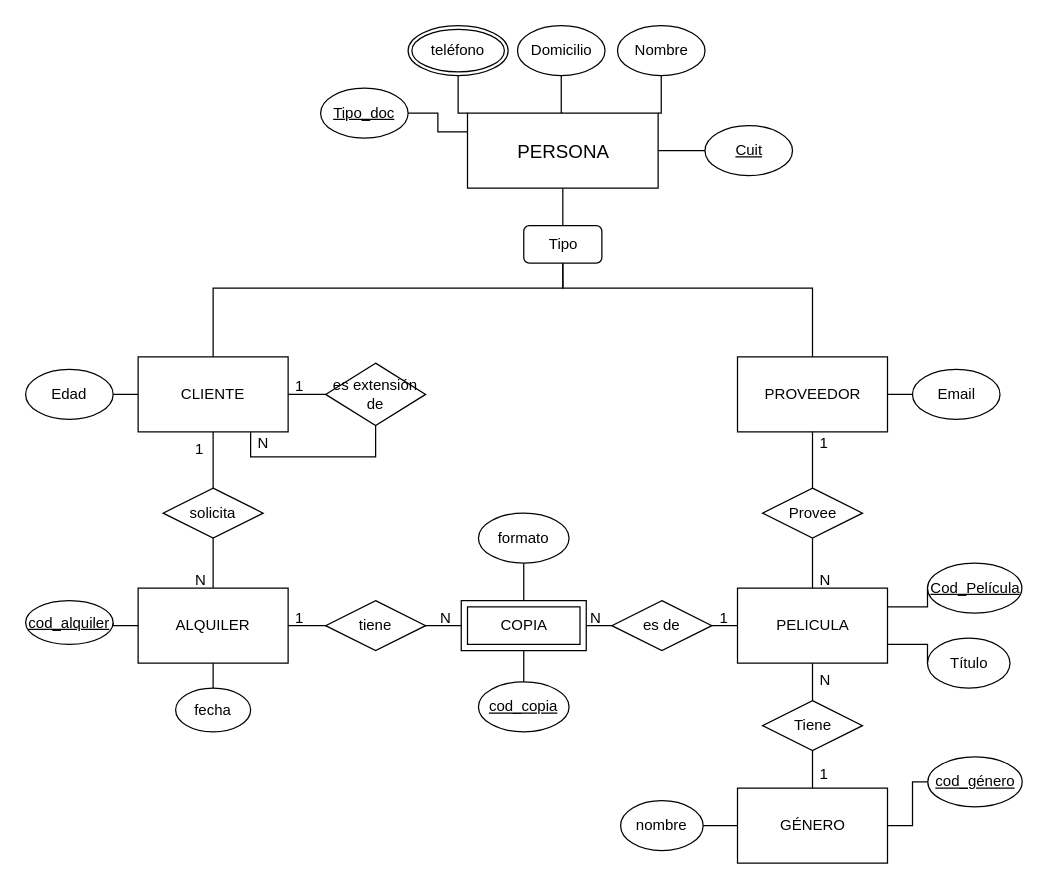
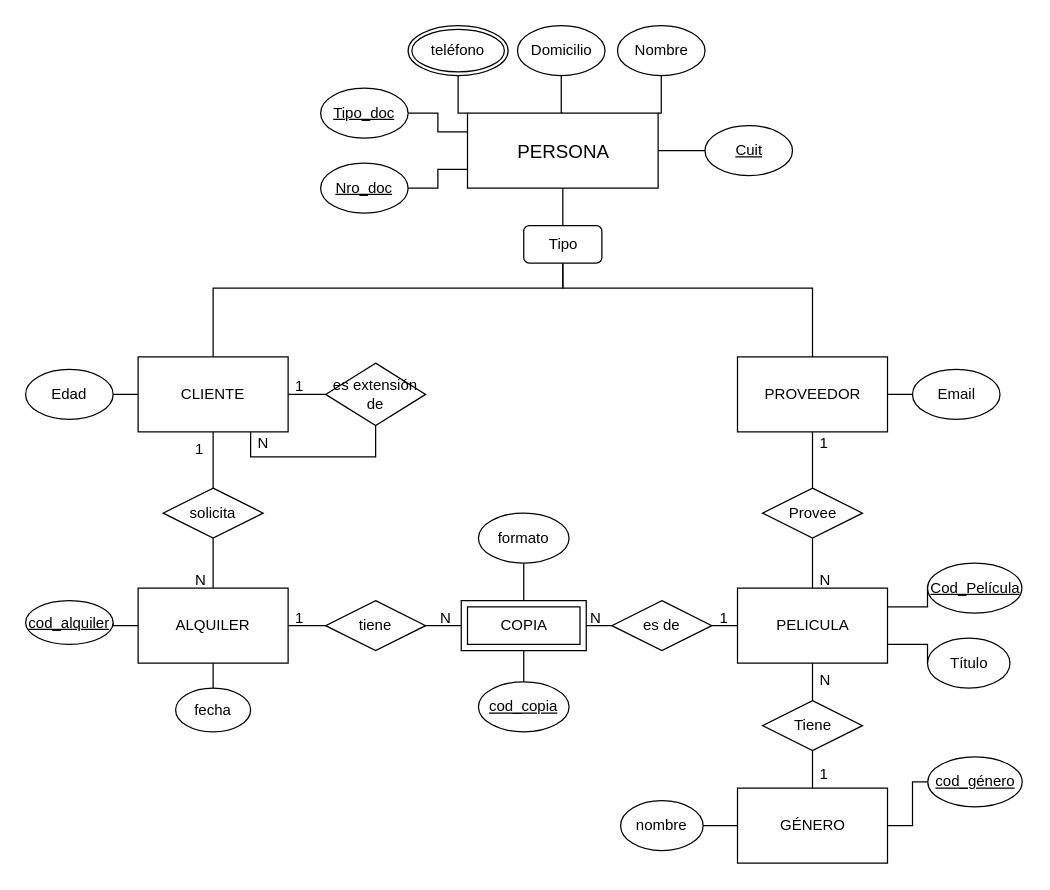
  <mxCell id="0" />
  <mxCell id="1" parent="0" />
  <mxCell id="2" style="edgeStyle=orthogonalEdgeStyle;rounded=0;orthogonalLoop=1;jettySize=auto;html=1;exitX=0.5;exitY=0;exitDx=0;exitDy=0;entryX=0.5;entryY=1;entryDx=0;entryDy=0;labelBackgroundColor=#00FF3C;fontColor=#030303;strokeWidth=1;endArrow=none;endFill=0;" parent="1" source="8" target="17" edge="1"><mxGeometry relative="1" as="geometry" /></mxCell>
  <mxCell id="3" style="edgeStyle=orthogonalEdgeStyle;rounded=0;orthogonalLoop=1;jettySize=auto;html=1;exitX=1;exitY=0;exitDx=0;exitDy=0;entryX=0.5;entryY=1;entryDx=0;entryDy=0;labelBackgroundColor=#00FF3C;fontColor=#030303;strokeWidth=1;endArrow=none;endFill=0;" parent="1" source="8" target="16" edge="1"><mxGeometry relative="1" as="geometry" /></mxCell>
  <mxCell id="4" style="edgeStyle=orthogonalEdgeStyle;rounded=0;orthogonalLoop=1;jettySize=auto;html=1;exitX=0;exitY=0;exitDx=0;exitDy=0;entryX=0.5;entryY=1;entryDx=0;entryDy=0;endArrow=none;endFill=0;" edge="1" parent="1" source="8" target="58"><mxGeometry relative="1" as="geometry" /></mxCell>
+ <mxCell id="5" style="edgeStyle=orthogonalEdgeStyle;rounded=0;orthogonalLoop=1;jettySize=auto;html=1;exitX=0;exitY=0.75;exitDx=0;exitDy=0;entryX=1;entryY=0.5;entryDx=0;entryDy=0;endArrow=none;endFill=0;" edge="1" parent="1" source="8" target="25"><mxGeometry relative="1" as="geometry" /></mxCell>
  <mxCell id="6" style="edgeStyle=orthogonalEdgeStyle;rounded=0;orthogonalLoop=1;jettySize=auto;html=1;exitX=0;exitY=0.25;exitDx=0;exitDy=0;entryX=1;entryY=0.5;entryDx=0;entryDy=0;endArrow=none;endFill=0;" edge="1" parent="1" source="8" target="53"><mxGeometry relative="1" as="geometry" /></mxCell>
  <mxCell id="7" style="edgeStyle=orthogonalEdgeStyle;rounded=0;orthogonalLoop=1;jettySize=auto;html=1;exitX=1;exitY=0.5;exitDx=0;exitDy=0;entryX=0;entryY=0.5;entryDx=0;entryDy=0;endArrow=none;endFill=0;" edge="1" parent="1" source="8" target="26"><mxGeometry relative="1" as="geometry" /></mxCell>
  <mxCell id="8" value="&lt;font style=&quot;font-size: 15px&quot;&gt;PERSONA&lt;/font&gt;" style="rounded=0;whiteSpace=wrap;html=1;" parent="1" vertex="1"><mxGeometry x="373.5" y="90" width="152.5" height="60" as="geometry" /></mxCell>
  <mxCell id="9" style="edgeStyle=orthogonalEdgeStyle;rounded=0;orthogonalLoop=1;jettySize=auto;html=1;exitX=1;exitY=0.5;exitDx=0;exitDy=0;entryX=0;entryY=0.5;entryDx=0;entryDy=0;endArrow=none;endFill=0;" parent="1" source="13" target="29" edge="1"><mxGeometry relative="1" as="geometry" /></mxCell>
  <mxCell id="10" style="edgeStyle=orthogonalEdgeStyle;rounded=0;orthogonalLoop=1;jettySize=auto;html=1;exitX=0.75;exitY=1;exitDx=0;exitDy=0;entryX=0.5;entryY=1;entryDx=0;entryDy=0;endArrow=none;endFill=0;" parent="1" source="13" target="29" edge="1"><mxGeometry relative="1" as="geometry" /></mxCell>
  <mxCell id="11" style="edgeStyle=orthogonalEdgeStyle;rounded=0;orthogonalLoop=1;jettySize=auto;html=1;exitX=0;exitY=0.5;exitDx=0;exitDy=0;entryX=1;entryY=0.5;entryDx=0;entryDy=0;endArrow=none;endFill=0;" edge="1" parent="1" source="13" target="28"><mxGeometry relative="1" as="geometry" /></mxCell>
  <mxCell id="12" style="edgeStyle=orthogonalEdgeStyle;rounded=0;orthogonalLoop=1;jettySize=auto;html=1;exitX=0.5;exitY=1;exitDx=0;exitDy=0;entryX=0.5;entryY=0;entryDx=0;entryDy=0;endArrow=none;endFill=0;" edge="1" parent="1" source="13" target="67"><mxGeometry relative="1" as="geometry" /></mxCell>
  <mxCell id="13" value="CLIENTE" style="rounded=0;whiteSpace=wrap;html=1;strokeWidth=1;" parent="1" vertex="1"><mxGeometry x="110" y="285" width="120" height="60" as="geometry" /></mxCell>
  <mxCell id="14" style="edgeStyle=orthogonalEdgeStyle;rounded=0;orthogonalLoop=1;jettySize=auto;html=1;exitX=1;exitY=0.5;exitDx=0;exitDy=0;entryX=0;entryY=0.5;entryDx=0;entryDy=0;endArrow=none;endFill=0;" edge="1" parent="1" source="15" target="27"><mxGeometry relative="1" as="geometry" /></mxCell>
  <mxCell id="15" value="PROVEEDOR" style="rounded=0;whiteSpace=wrap;html=1;strokeWidth=1;" parent="1" vertex="1"><mxGeometry x="589.5" y="285" width="120" height="60" as="geometry" /></mxCell>
  <mxCell id="16" value="Nombre" style="ellipse;whiteSpace=wrap;html=1;strokeWidth=1;" parent="1" vertex="1"><mxGeometry x="493.5" y="20" width="70" height="40" as="geometry" /></mxCell>
  <mxCell id="17" value="Domicilio" style="ellipse;whiteSpace=wrap;html=1;strokeWidth=1;" parent="1" vertex="1"><mxGeometry x="413.5" y="20" width="70" height="40" as="geometry" /></mxCell>
  <mxCell id="18" style="edgeStyle=orthogonalEdgeStyle;rounded=0;orthogonalLoop=1;jettySize=auto;html=1;exitX=0.5;exitY=1;exitDx=0;exitDy=0;" parent="1" edge="1"><mxGeometry relative="1" as="geometry"><mxPoint x="40" y="350" as="sourcePoint" /><mxPoint x="40" y="350" as="targetPoint" /></mxGeometry></mxCell>
  <mxCell id="19" style="edgeStyle=orthogonalEdgeStyle;rounded=0;orthogonalLoop=1;jettySize=auto;html=1;exitX=1;exitY=0.75;exitDx=0;exitDy=0;entryX=0;entryY=0.5;entryDx=0;entryDy=0;endArrow=none;endFill=0;" parent="1" source="22" target="23" edge="1"><mxGeometry relative="1" as="geometry" /></mxCell>
  <mxCell id="20" style="edgeStyle=orthogonalEdgeStyle;rounded=0;orthogonalLoop=1;jettySize=auto;html=1;exitX=1;exitY=0.25;exitDx=0;exitDy=0;entryX=0;entryY=0.5;entryDx=0;entryDy=0;endArrow=none;endFill=0;" parent="1" source="22" target="24" edge="1"><mxGeometry relative="1" as="geometry" /></mxCell>
  <mxCell id="21" style="edgeStyle=orthogonalEdgeStyle;rounded=0;orthogonalLoop=1;jettySize=auto;html=1;exitX=0.5;exitY=1;exitDx=0;exitDy=0;entryX=0.5;entryY=0;entryDx=0;entryDy=0;endArrow=none;endFill=0;" parent="1" source="22" target="44" edge="1"><mxGeometry relative="1" as="geometry" /></mxCell>
  <mxCell id="22" value="&lt;font color=&quot;#030303&quot;&gt;PELICULA&lt;/font&gt;" style="rounded=0;whiteSpace=wrap;html=1;fontColor=#19FF47;strokeWidth=1;" parent="1" vertex="1"><mxGeometry x="589.5" y="470" width="120" height="60" as="geometry" /></mxCell>
  <mxCell id="23" value="Título" style="ellipse;whiteSpace=wrap;html=1;strokeWidth=1;fontColor=#030303;" parent="1" vertex="1"><mxGeometry x="741.5" y="510" width="66" height="40" as="geometry" /></mxCell>
  <mxCell id="24" value="&lt;u&gt;Cod_Película&lt;/u&gt;" style="ellipse;whiteSpace=wrap;html=1;strokeWidth=1;fontColor=#030303;" parent="1" vertex="1"><mxGeometry x="741.5" y="450" width="75.5" height="40" as="geometry" /></mxCell>
+ <mxCell id="25" value="&lt;u&gt;Nro_doc&lt;/u&gt;" style="ellipse;whiteSpace=wrap;html=1;strokeWidth=1;" parent="1" vertex="1"><mxGeometry x="256" y="130" width="70" height="40" as="geometry" /></mxCell>
  <mxCell id="26" value="&lt;u&gt;Cuit&lt;/u&gt;" style="ellipse;whiteSpace=wrap;html=1;strokeWidth=1;" parent="1" vertex="1"><mxGeometry x="563.5" y="100" width="70" height="40" as="geometry" /></mxCell>
  <mxCell id="27" value="Email" style="ellipse;whiteSpace=wrap;html=1;strokeWidth=1;" parent="1" vertex="1"><mxGeometry x="729.5" y="295" width="70" height="40" as="geometry" /></mxCell>
  <mxCell id="28" value="Edad" style="ellipse;whiteSpace=wrap;html=1;strokeWidth=1;" parent="1" vertex="1"><mxGeometry x="20" y="295" width="70" height="40" as="geometry" /></mxCell>
  <mxCell id="29" value="es extensión de" style="shape=rhombus;perimeter=rhombusPerimeter;whiteSpace=wrap;html=1;align=center;" parent="1" vertex="1"><mxGeometry x="260" y="290" width="80" height="50" as="geometry" /></mxCell>
  <mxCell id="30" style="edgeStyle=orthogonalEdgeStyle;rounded=0;orthogonalLoop=1;jettySize=auto;html=1;exitX=0.5;exitY=1;exitDx=0;exitDy=0;entryX=0.5;entryY=0;entryDx=0;entryDy=0;endArrow=none;endFill=0;" parent="1" source="32" target="22" edge="1"><mxGeometry relative="1" as="geometry" /></mxCell>
  <mxCell id="31" style="edgeStyle=orthogonalEdgeStyle;rounded=0;orthogonalLoop=1;jettySize=auto;html=1;exitX=0.5;exitY=0;exitDx=0;exitDy=0;entryX=0.5;entryY=1;entryDx=0;entryDy=0;endArrow=none;endFill=0;" parent="1" source="32" target="15" edge="1"><mxGeometry relative="1" as="geometry" /></mxCell>
  <mxCell id="32" value="Provee" style="shape=rhombus;perimeter=rhombusPerimeter;whiteSpace=wrap;html=1;align=center;" parent="1" vertex="1"><mxGeometry x="609.5" y="390" width="80" height="40" as="geometry" /></mxCell>
  <mxCell id="33" value="1" style="text;strokeColor=none;fillColor=none;spacingLeft=4;spacingRight=4;overflow=hidden;rotatable=0;points=[[0,0.5],[1,0.5]];portConstraint=eastwest;fontSize=12;" parent="1" vertex="1"><mxGeometry x="649.5" y="340" width="40" height="30" as="geometry" /></mxCell>
  <mxCell id="34" value="N" style="text;strokeColor=none;fillColor=none;spacingLeft=4;spacingRight=4;overflow=hidden;rotatable=0;points=[[0,0.5],[1,0.5]];portConstraint=eastwest;fontSize=12;" parent="1" vertex="1"><mxGeometry x="649.5" y="450" width="40" height="30" as="geometry" /></mxCell>
  <mxCell id="35" value="1" style="text;strokeColor=none;fillColor=none;spacingLeft=4;spacingRight=4;overflow=hidden;rotatable=0;points=[[0,0.5],[1,0.5]];portConstraint=eastwest;fontSize=12;" parent="1" vertex="1"><mxGeometry x="230" y="295" width="40" height="30" as="geometry" /></mxCell>
  <mxCell id="36" value="N" style="text;strokeColor=none;fillColor=none;spacingLeft=4;spacingRight=4;overflow=hidden;rotatable=0;points=[[0,0.5],[1,0.5]];portConstraint=eastwest;fontSize=12;" parent="1" vertex="1"><mxGeometry x="200" y="340" width="40" height="30" as="geometry" /></mxCell>
  <mxCell id="37" style="edgeStyle=orthogonalEdgeStyle;rounded=0;orthogonalLoop=1;jettySize=auto;html=1;exitX=1;exitY=0.5;exitDx=0;exitDy=0;entryX=0;entryY=0.5;entryDx=0;entryDy=0;endArrow=none;endFill=0;startArrow=none;" parent="1" source="50" target="22" edge="1"><mxGeometry relative="1" as="geometry" /></mxCell>
  <mxCell id="38" value="1" style="text;strokeColor=none;fillColor=none;spacingLeft=4;spacingRight=4;overflow=hidden;rotatable=0;points=[[0,0.5],[1,0.5]];portConstraint=eastwest;fontSize=12;" parent="1" vertex="1"><mxGeometry x="569.5" y="480" width="40" height="30" as="geometry" /></mxCell>
  <mxCell id="39" value="N" style="text;strokeColor=none;fillColor=none;spacingLeft=4;spacingRight=4;overflow=hidden;rotatable=0;points=[[0,0.5],[1,0.5]];portConstraint=eastwest;fontSize=12;" parent="1" vertex="1"><mxGeometry x="150" y="450" width="40" height="30" as="geometry" /></mxCell>
  <mxCell id="40" style="edgeStyle=orthogonalEdgeStyle;rounded=0;orthogonalLoop=1;jettySize=auto;html=1;exitX=1;exitY=0.5;exitDx=0;exitDy=0;entryX=0;entryY=0.5;entryDx=0;entryDy=0;endArrow=none;endFill=0;" parent="1" source="42" target="45" edge="1"><mxGeometry relative="1" as="geometry" /></mxCell>
  <mxCell id="41" style="edgeStyle=orthogonalEdgeStyle;rounded=0;orthogonalLoop=1;jettySize=auto;html=1;exitX=0;exitY=0.5;exitDx=0;exitDy=0;entryX=1;entryY=0.5;entryDx=0;entryDy=0;endArrow=none;endFill=0;" parent="1" source="42" target="48" edge="1"><mxGeometry relative="1" as="geometry" /></mxCell>
  <mxCell id="42" value="GÉNERO" style="rounded=0;whiteSpace=wrap;html=1;" parent="1" vertex="1"><mxGeometry x="589.5" y="630" width="120" height="60" as="geometry" /></mxCell>
  <mxCell id="43" style="edgeStyle=orthogonalEdgeStyle;rounded=0;orthogonalLoop=1;jettySize=auto;html=1;exitX=0.5;exitY=1;exitDx=0;exitDy=0;entryX=0.5;entryY=0;entryDx=0;entryDy=0;endArrow=none;endFill=0;" parent="1" source="44" target="42" edge="1"><mxGeometry relative="1" as="geometry" /></mxCell>
  <mxCell id="44" value="Tiene" style="shape=rhombus;perimeter=rhombusPerimeter;whiteSpace=wrap;html=1;align=center;" parent="1" vertex="1"><mxGeometry x="609.5" y="560" width="80" height="40" as="geometry" /></mxCell>
  <mxCell id="45" value="&lt;u&gt;cod_género&lt;/u&gt;" style="ellipse;whiteSpace=wrap;html=1;strokeWidth=1;fontColor=#030303;" parent="1" vertex="1"><mxGeometry x="741.75" y="605" width="75.5" height="40" as="geometry" /></mxCell>
  <mxCell id="46" value="N" style="text;strokeColor=none;fillColor=none;spacingLeft=4;spacingRight=4;overflow=hidden;rotatable=0;points=[[0,0.5],[1,0.5]];portConstraint=eastwest;fontSize=12;" parent="1" vertex="1"><mxGeometry x="649.5" y="530" width="40" height="30" as="geometry" /></mxCell>
  <mxCell id="47" value="1" style="text;strokeColor=none;fillColor=none;spacingLeft=4;spacingRight=4;overflow=hidden;rotatable=0;points=[[0,0.5],[1,0.5]];portConstraint=eastwest;fontSize=12;" parent="1" vertex="1"><mxGeometry x="649.5" y="605" width="40" height="30" as="geometry" /></mxCell>
  <mxCell id="48" value="nombre" style="ellipse;whiteSpace=wrap;html=1;strokeWidth=1;fontColor=#030303;" parent="1" vertex="1"><mxGeometry x="496" y="640" width="66" height="40" as="geometry" /></mxCell>
  <mxCell id="49" value="COPIA" style="shape=ext;margin=3;double=1;whiteSpace=wrap;html=1;align=center;" parent="1" vertex="1"><mxGeometry x="368.5" y="480" width="100" height="40" as="geometry" /></mxCell>
  <mxCell id="50" value="es de" style="shape=rhombus;perimeter=rhombusPerimeter;whiteSpace=wrap;html=1;align=center;" parent="1" vertex="1"><mxGeometry x="489" y="480" width="80" height="40" as="geometry" /></mxCell>
  <mxCell id="51" value="" style="edgeStyle=orthogonalEdgeStyle;rounded=0;orthogonalLoop=1;jettySize=auto;html=1;exitX=1;exitY=0.5;exitDx=0;exitDy=0;entryX=0;entryY=0.5;entryDx=0;entryDy=0;endArrow=none;endFill=0;startArrow=none;" parent="1" source="49" target="50" edge="1"><mxGeometry relative="1" as="geometry"><mxPoint x="468.5" y="500" as="sourcePoint" /><mxPoint x="589.5" y="500" as="targetPoint" /></mxGeometry></mxCell>
  <mxCell id="52" value="N" style="text;strokeColor=none;fillColor=none;spacingLeft=4;spacingRight=4;overflow=hidden;rotatable=0;points=[[0,0.5],[1,0.5]];portConstraint=eastwest;fontSize=12;" parent="1" vertex="1"><mxGeometry x="466" y="480" width="40" height="30" as="geometry" /></mxCell>
  <mxCell id="53" value="&lt;u&gt;Tipo_doc&lt;/u&gt;" style="ellipse;whiteSpace=wrap;html=1;strokeWidth=1;" parent="1" vertex="1"><mxGeometry x="256" y="70" width="70" height="40" as="geometry" /></mxCell>
  <mxCell id="54" style="edgeStyle=orthogonalEdgeStyle;rounded=0;orthogonalLoop=1;jettySize=auto;html=1;exitX=0.5;exitY=1;exitDx=0;exitDy=0;entryX=0.5;entryY=0;entryDx=0;entryDy=0;endArrow=none;endFill=0;" edge="1" parent="1" source="57" target="13"><mxGeometry relative="1" as="geometry"><Array as="points"><mxPoint x="450" y="230" /><mxPoint x="170" y="230" /></Array></mxGeometry></mxCell>
  <mxCell id="55" style="edgeStyle=orthogonalEdgeStyle;rounded=0;orthogonalLoop=1;jettySize=auto;html=1;exitX=0.5;exitY=1;exitDx=0;exitDy=0;entryX=0.5;entryY=0;entryDx=0;entryDy=0;endArrow=none;endFill=0;" edge="1" parent="1" source="57" target="15"><mxGeometry relative="1" as="geometry"><Array as="points"><mxPoint x="450" y="230" /><mxPoint x="650" y="230" /></Array></mxGeometry></mxCell>
  <mxCell id="56" style="edgeStyle=orthogonalEdgeStyle;rounded=0;orthogonalLoop=1;jettySize=auto;html=1;exitX=0.5;exitY=0;exitDx=0;exitDy=0;entryX=0.5;entryY=1;entryDx=0;entryDy=0;endArrow=none;endFill=0;" edge="1" parent="1" source="57" target="8"><mxGeometry relative="1" as="geometry" /></mxCell>
  <mxCell id="57" value="Tipo" style="rounded=1;whiteSpace=wrap;html=1;" vertex="1" parent="1"><mxGeometry x="418.5" y="180" width="62.5" height="30" as="geometry" /></mxCell>
  <mxCell id="58" value="teléfono" style="ellipse;shape=doubleEllipse;margin=3;whiteSpace=wrap;html=1;align=center;" vertex="1" parent="1"><mxGeometry x="326" y="20" width="80" height="40" as="geometry" /></mxCell>
  <mxCell id="59" style="edgeStyle=orthogonalEdgeStyle;rounded=0;orthogonalLoop=1;jettySize=auto;html=1;exitX=0.5;exitY=0;exitDx=0;exitDy=0;entryX=0.5;entryY=1;entryDx=0;entryDy=0;endArrow=none;endFill=0;" edge="1" parent="1" source="60" target="49"><mxGeometry relative="1" as="geometry" /></mxCell>
  <mxCell id="60" value="&lt;u&gt;cod_copia&lt;/u&gt;" style="ellipse;whiteSpace=wrap;html=1;align=center;" vertex="1" parent="1"><mxGeometry x="382.25" y="545" width="72.5" height="40" as="geometry" /></mxCell>
  <mxCell id="61" style="edgeStyle=orthogonalEdgeStyle;rounded=0;orthogonalLoop=1;jettySize=auto;html=1;exitX=0.5;exitY=1;exitDx=0;exitDy=0;entryX=0.5;entryY=0;entryDx=0;entryDy=0;endArrow=none;endFill=0;" edge="1" parent="1" source="62" target="49"><mxGeometry relative="1" as="geometry" /></mxCell>
  <mxCell id="62" value="formato" style="ellipse;whiteSpace=wrap;html=1;align=center;" vertex="1" parent="1"><mxGeometry x="382.25" y="410" width="72.5" height="40" as="geometry" /></mxCell>
  <mxCell id="63" value="fecha" style="ellipse;whiteSpace=wrap;html=1;align=center;" vertex="1" parent="1"><mxGeometry x="140" y="550" width="60" height="35" as="geometry" /></mxCell>
  <mxCell id="64" style="edgeStyle=orthogonalEdgeStyle;rounded=0;orthogonalLoop=1;jettySize=auto;html=1;exitX=0;exitY=0.5;exitDx=0;exitDy=0;entryX=1;entryY=0.5;entryDx=0;entryDy=0;endArrow=none;endFill=0;" edge="1" parent="1" source="67" target="68"><mxGeometry relative="1" as="geometry" /></mxCell>
  <mxCell id="65" style="edgeStyle=orthogonalEdgeStyle;rounded=0;orthogonalLoop=1;jettySize=auto;html=1;exitX=1;exitY=0.5;exitDx=0;exitDy=0;entryX=0;entryY=0.5;entryDx=0;entryDy=0;endArrow=none;endFill=0;" edge="1" parent="1" source="67" target="49"><mxGeometry relative="1" as="geometry" /></mxCell>
  <mxCell id="66" style="edgeStyle=orthogonalEdgeStyle;rounded=0;orthogonalLoop=1;jettySize=auto;html=1;exitX=0.5;exitY=1;exitDx=0;exitDy=0;entryX=0.5;entryY=0;entryDx=0;entryDy=0;endArrow=none;endFill=0;" edge="1" parent="1" source="67" target="63"><mxGeometry relative="1" as="geometry" /></mxCell>
  <mxCell id="67" value="ALQUILER" style="rounded=0;whiteSpace=wrap;html=1;strokeWidth=1;" vertex="1" parent="1"><mxGeometry x="110" y="470" width="120" height="60" as="geometry" /></mxCell>
  <mxCell id="68" value="&lt;u&gt;cod_alquiler&lt;/u&gt;" style="ellipse;whiteSpace=wrap;html=1;align=center;" vertex="1" parent="1"><mxGeometry x="20" y="480" width="70" height="35" as="geometry" /></mxCell>
  <mxCell id="69" value="solicita" style="shape=rhombus;perimeter=rhombusPerimeter;whiteSpace=wrap;html=1;align=center;" vertex="1" parent="1"><mxGeometry x="130" y="390" width="80" height="40" as="geometry" /></mxCell>
  <mxCell id="70" value="N" style="text;strokeColor=none;fillColor=none;spacingLeft=4;spacingRight=4;overflow=hidden;rotatable=0;points=[[0,0.5],[1,0.5]];portConstraint=eastwest;fontSize=12;" vertex="1" parent="1"><mxGeometry x="346" y="480" width="40" height="30" as="geometry" /></mxCell>
  <mxCell id="71" value="tiene" style="shape=rhombus;perimeter=rhombusPerimeter;whiteSpace=wrap;html=1;align=center;" vertex="1" parent="1"><mxGeometry x="260" y="480" width="80" height="40" as="geometry" /></mxCell>
  <mxCell id="72" value="1" style="text;strokeColor=none;fillColor=none;spacingLeft=4;spacingRight=4;overflow=hidden;rotatable=0;points=[[0,0.5],[1,0.5]];portConstraint=eastwest;fontSize=12;" vertex="1" parent="1"><mxGeometry x="230" y="480" width="40" height="30" as="geometry" /></mxCell>
  <mxCell id="73" value="1" style="text;strokeColor=none;fillColor=none;spacingLeft=4;spacingRight=4;overflow=hidden;rotatable=0;points=[[0,0.5],[1,0.5]];portConstraint=eastwest;fontSize=12;" vertex="1" parent="1"><mxGeometry x="150" y="345" width="40" height="30" as="geometry" /></mxCell>
